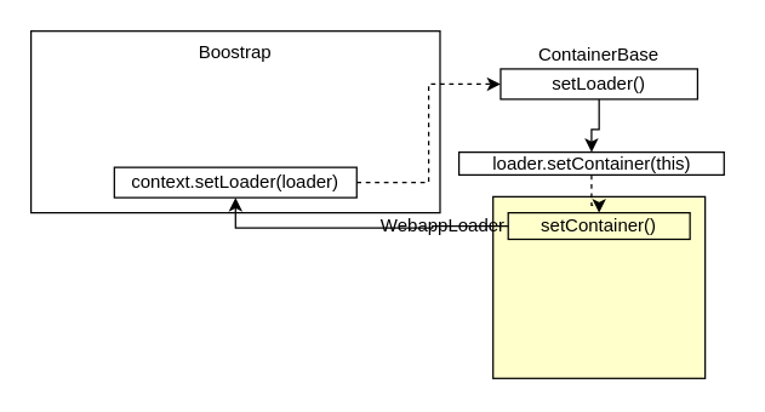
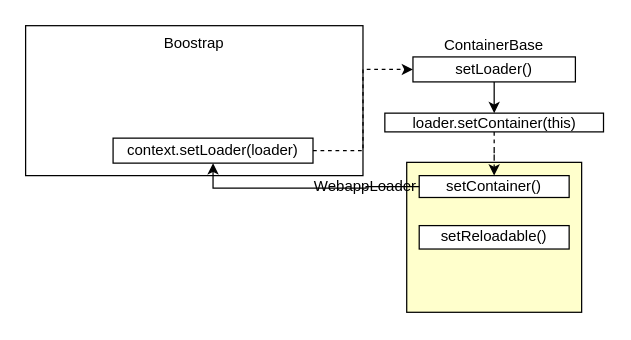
  <mxCell id="0" />
  <mxCell id="1" parent="0" />
  <mxCell id="2" value="" style="rounded=0;whiteSpace=wrap;html=1;fillColor=#FFFFCC;" vertex="1" parent="1"><mxGeometry x="325" y="129.38" width="140" height="120" as="geometry" /></mxCell>
  <mxCell id="3" value="" style="group;" vertex="1" connectable="0" parent="1"><mxGeometry x="20" y="20" width="270" height="120" as="geometry" /></mxCell>
  <mxCell id="4" value="Boostrap" style="rounded=0;whiteSpace=wrap;html=1;verticalAlign=top;" vertex="1" parent="3"><mxGeometry width="270" height="120" as="geometry" /></mxCell>
- <mxCell id="5" value="context.setLoader(loader)" style="rounded=0;whiteSpace=wrap;html=1;" vertex="1" parent="3"><mxGeometry x="55" y="90" width="160" height="20" as="geometry" /></mxCell>
+ <mxCell id="5" value="context.setLoader(loader)" style="rounded=0;whiteSpace=wrap;html=1;" vertex="1" parent="3"><mxGeometry x="70" y="90" width="160" height="20" as="geometry" /></mxCell>
  <mxCell id="6" style="edgeStyle=orthogonalEdgeStyle;rounded=0;orthogonalLoop=1;jettySize=auto;html=1;exitX=1;exitY=0.5;exitDx=0;exitDy=0;entryX=0;entryY=0.5;entryDx=0;entryDy=0;dashed=1;" edge="1" parent="1" source="5" target="8"><mxGeometry relative="1" as="geometry" /></mxCell>
  <mxCell id="7" value="" style="group" vertex="1" connectable="0" parent="1"><mxGeometry x="330" y="40" width="130" height="30" as="geometry" /></mxCell>
  <mxCell id="8" value="ContainerBase" style="rounded=0;whiteSpace=wrap;html=1;verticalAlign=bottom;labelPosition=center;verticalLabelPosition=top;align=center;" vertex="1" parent="7"><mxGeometry y="5" width="130" height="20" as="geometry" /></mxCell>
  <mxCell id="9" value="setLoader()" style="text;html=1;strokeColor=none;fillColor=none;align=center;verticalAlign=middle;whiteSpace=wrap;rounded=0;" vertex="1" parent="7"><mxGeometry x="35" width="60" height="30" as="geometry" /></mxCell>
  <mxCell id="10" value="" style="edgeStyle=orthogonalEdgeStyle;rounded=0;orthogonalLoop=1;jettySize=auto;html=1;dashed=1;" edge="1" parent="1" source="11" target="14"><mxGeometry relative="1" as="geometry" /></mxCell>
- <mxCell id="11" value="loader.setContainer(this)" style="whiteSpace=wrap;html=1;verticalAlign=middle;rounded=0;" vertex="1" parent="1"><mxGeometry x="302.5" y="100" width="175" height="15" as="geometry" /></mxCell>
+ <mxCell id="11" value="loader.setContainer(this)" style="whiteSpace=wrap;html=1;verticalAlign=middle;rounded=0;" vertex="1" parent="1"><mxGeometry x="307.5" y="90" width="175" height="15" as="geometry" /></mxCell>
  <mxCell id="12" value="" style="edgeStyle=orthogonalEdgeStyle;rounded=0;orthogonalLoop=1;jettySize=auto;html=1;" edge="1" parent="1" source="8" target="11"><mxGeometry relative="1" as="geometry" /></mxCell>
  <mxCell id="13" value="" style="group" vertex="1" connectable="0" parent="1"><mxGeometry x="335" y="140" width="120" height="17.5" as="geometry" /></mxCell>
- <mxCell id="14" value="WebappLoader" style="whiteSpace=wrap;html=1;rounded=0;labelPosition=left;verticalLabelPosition=middle;align=right;verticalAlign=middle;fillColor=#ffffcc;" vertex="1" parent="13"><mxGeometry width="120" height="17.5" as="geometry" /></mxCell>
+ <mxCell id="14" value="WebappLoader" style="whiteSpace=wrap;html=1;rounded=0;labelPosition=left;verticalLabelPosition=middle;align=right;verticalAlign=middle;" vertex="1" parent="13"><mxGeometry width="120" height="17.5" as="geometry" /></mxCell>
  <mxCell id="15" value="setContainer()" style="text;html=1;strokeColor=none;fillColor=none;align=center;verticalAlign=middle;whiteSpace=wrap;rounded=0;" vertex="1" parent="13"><mxGeometry x="30" y="3.75" width="60" height="10" as="geometry" /></mxCell>
+ <mxCell id="16" value="setReloadable()" style="whiteSpace=wrap;html=1;align=center;rounded=0;" vertex="1" parent="1"><mxGeometry x="335" y="180" width="120" height="18.75" as="geometry" /></mxCell>
  <mxCell id="17" value="" style="edgeStyle=orthogonalEdgeStyle;rounded=0;orthogonalLoop=1;jettySize=auto;html=1;" edge="1" parent="1" source="14" target="5"><mxGeometry relative="1" as="geometry" /></mxCell>
